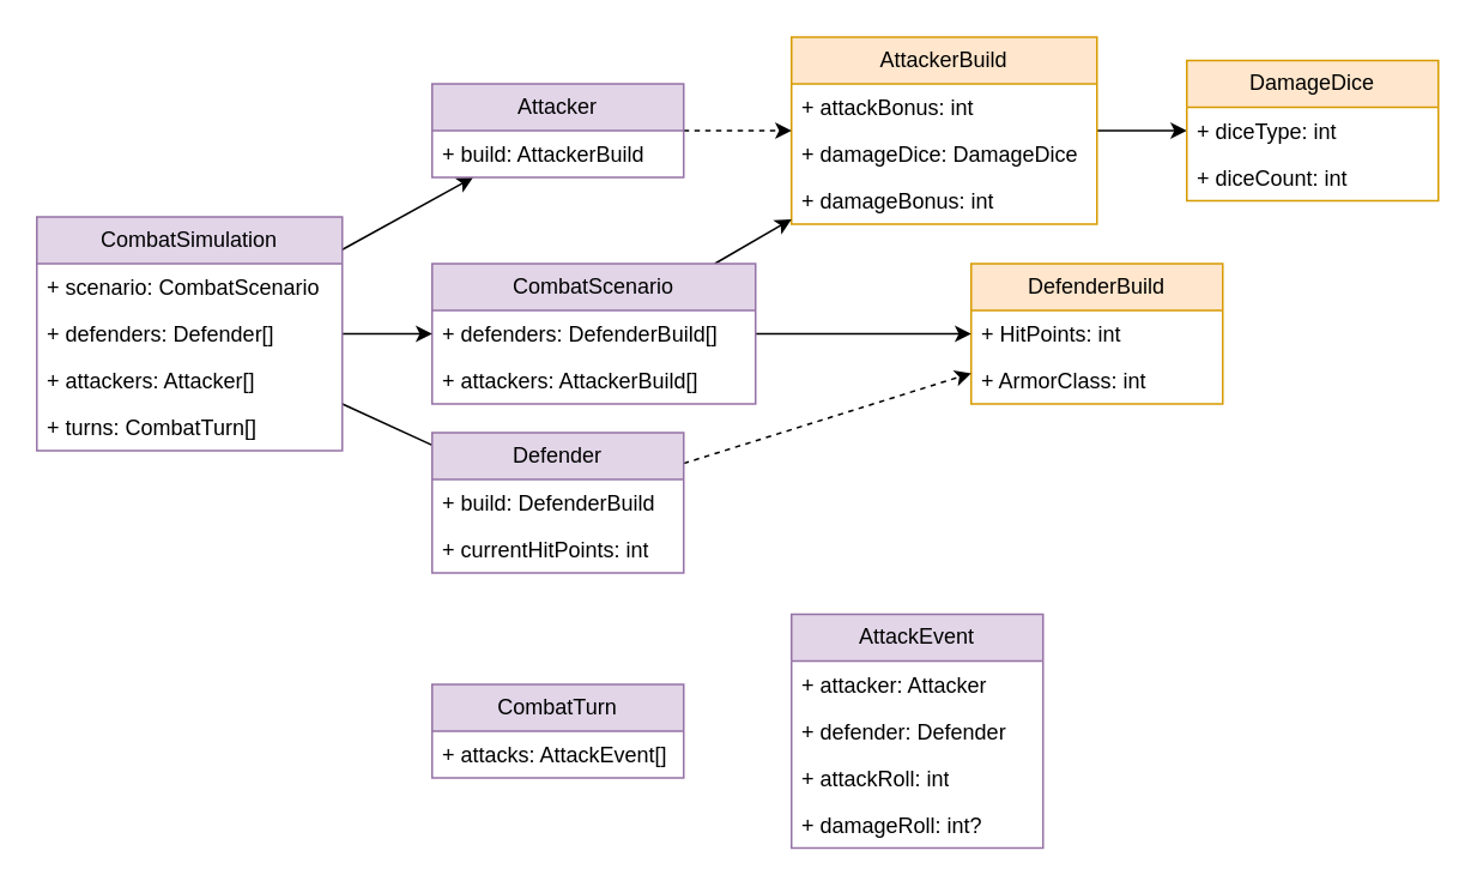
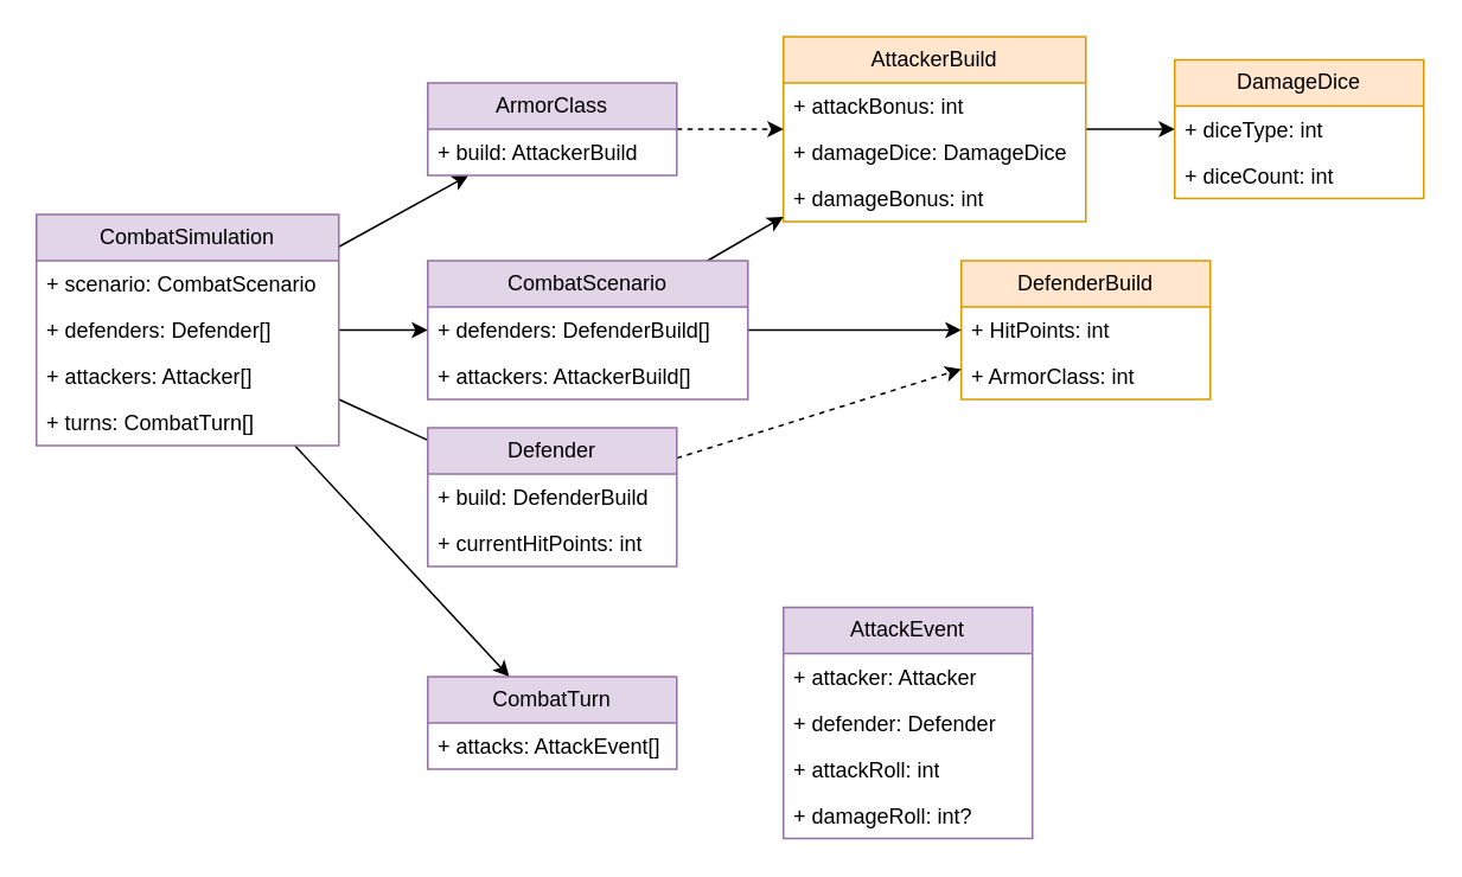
  <mxCell id="0" />
  <mxCell id="1" parent="0" />
  <mxCell id="2" style="rounded=0;orthogonalLoop=1;jettySize=auto;html=1;endArrow=none;" edge="1" parent="1" source="29" target="21"><mxGeometry relative="1" as="geometry"><mxPoint x="620" y="350" as="sourcePoint" /></mxGeometry></mxCell>
  <mxCell id="3" style="rounded=0;orthogonalLoop=1;jettySize=auto;html=1;" edge="1" parent="1" source="29" target="25"><mxGeometry relative="1" as="geometry"><mxPoint x="620" y="350" as="sourcePoint" /></mxGeometry></mxCell>
  <mxCell id="4" value="DefenderBuild" style="swimlane;fontStyle=0;childLayout=stackLayout;horizontal=1;startSize=26;fillColor=#ffe6cc;horizontalStack=0;resizeParent=1;resizeParentMax=0;resizeLast=0;collapsible=1;marginBottom=0;whiteSpace=wrap;html=1;strokeColor=#d79b00;" vertex="1" parent="1"><mxGeometry x="540" y="146" width="140" height="78" as="geometry" /></mxCell>
  <mxCell id="5" value="+ HitPoints: int" style="text;strokeColor=none;fillColor=none;align=left;verticalAlign=top;spacingLeft=4;spacingRight=4;overflow=hidden;rotatable=0;points=[[0,0.5],[1,0.5]];portConstraint=eastwest;whiteSpace=wrap;html=1;" vertex="1" parent="4"><mxGeometry y="26" width="140" height="26" as="geometry" /></mxCell>
  <mxCell id="6" value="+ ArmorClass: int" style="text;strokeColor=none;fillColor=none;align=left;verticalAlign=top;spacingLeft=4;spacingRight=4;overflow=hidden;rotatable=0;points=[[0,0.5],[1,0.5]];portConstraint=eastwest;whiteSpace=wrap;html=1;" vertex="1" parent="4"><mxGeometry y="52" width="140" height="26" as="geometry" /></mxCell>
  <mxCell id="7" style="edgeStyle=orthogonalEdgeStyle;rounded=0;orthogonalLoop=1;jettySize=auto;html=1;" edge="1" parent="1" source="8" target="12"><mxGeometry relative="1" as="geometry" /></mxCell>
  <mxCell id="8" value="AttackerBuild" style="swimlane;fontStyle=0;childLayout=stackLayout;horizontal=1;startSize=26;fillColor=#ffe6cc;horizontalStack=0;resizeParent=1;resizeParentMax=0;resizeLast=0;collapsible=1;marginBottom=0;whiteSpace=wrap;html=1;strokeColor=#d79b00;" vertex="1" parent="1"><mxGeometry x="440" y="20" width="170" height="104" as="geometry" /></mxCell>
  <mxCell id="9" value="+ attackBonus: int" style="text;strokeColor=none;fillColor=none;align=left;verticalAlign=top;spacingLeft=4;spacingRight=4;overflow=hidden;rotatable=0;points=[[0,0.5],[1,0.5]];portConstraint=eastwest;whiteSpace=wrap;html=1;" vertex="1" parent="8"><mxGeometry y="26" width="170" height="26" as="geometry" /></mxCell>
  <mxCell id="10" value="+ damageDice: DamageDice" style="text;strokeColor=none;fillColor=none;align=left;verticalAlign=top;spacingLeft=4;spacingRight=4;overflow=hidden;rotatable=0;points=[[0,0.5],[1,0.5]];portConstraint=eastwest;whiteSpace=wrap;html=1;" vertex="1" parent="8"><mxGeometry y="52" width="170" height="26" as="geometry" /></mxCell>
  <mxCell id="11" value="+ damageBonus: int" style="text;strokeColor=none;fillColor=none;align=left;verticalAlign=top;spacingLeft=4;spacingRight=4;overflow=hidden;rotatable=0;points=[[0,0.5],[1,0.5]];portConstraint=eastwest;whiteSpace=wrap;html=1;" vertex="1" parent="8"><mxGeometry y="78" width="170" height="26" as="geometry" /></mxCell>
  <mxCell id="12" value="DamageDice" style="swimlane;fontStyle=0;childLayout=stackLayout;horizontal=1;startSize=26;fillColor=#ffe6cc;horizontalStack=0;resizeParent=1;resizeParentMax=0;resizeLast=0;collapsible=1;marginBottom=0;whiteSpace=wrap;html=1;strokeColor=#d79b00;" vertex="1" parent="1"><mxGeometry x="660" y="33" width="140" height="78" as="geometry" /></mxCell>
  <mxCell id="13" value="+ diceType: int" style="text;strokeColor=none;fillColor=none;align=left;verticalAlign=top;spacingLeft=4;spacingRight=4;overflow=hidden;rotatable=0;points=[[0,0.5],[1,0.5]];portConstraint=eastwest;whiteSpace=wrap;html=1;" vertex="1" parent="12"><mxGeometry y="26" width="140" height="26" as="geometry" /></mxCell>
  <mxCell id="14" value="+ diceCount: int" style="text;strokeColor=none;fillColor=none;align=left;verticalAlign=top;spacingLeft=4;spacingRight=4;overflow=hidden;rotatable=0;points=[[0,0.5],[1,0.5]];portConstraint=eastwest;whiteSpace=wrap;html=1;" vertex="1" parent="12"><mxGeometry y="52" width="140" height="26" as="geometry" /></mxCell>
  <mxCell id="15" style="rounded=0;orthogonalLoop=1;jettySize=auto;html=1;" edge="1" parent="1" source="17" target="8"><mxGeometry relative="1" as="geometry" /></mxCell>
  <mxCell id="16" style="rounded=0;orthogonalLoop=1;jettySize=auto;html=1;" edge="1" parent="1" source="17" target="4"><mxGeometry relative="1" as="geometry" /></mxCell>
  <mxCell id="17" value="CombatScenario" style="swimlane;fontStyle=0;childLayout=stackLayout;horizontal=1;startSize=26;fillColor=#e1d5e7;horizontalStack=0;resizeParent=1;resizeParentMax=0;resizeLast=0;collapsible=1;marginBottom=0;whiteSpace=wrap;html=1;strokeColor=#9673a6;" vertex="1" parent="1"><mxGeometry x="240" y="146" width="180" height="78" as="geometry" /></mxCell>
  <mxCell id="18" value="+ defenders: DefenderBuild[]" style="text;strokeColor=none;fillColor=none;align=left;verticalAlign=top;spacingLeft=4;spacingRight=4;overflow=hidden;rotatable=0;points=[[0,0.5],[1,0.5]];portConstraint=eastwest;whiteSpace=wrap;html=1;" vertex="1" parent="17"><mxGeometry y="26" width="180" height="26" as="geometry" /></mxCell>
  <mxCell id="19" value="+ attackers: AttackerBuild[]" style="text;strokeColor=none;fillColor=none;align=left;verticalAlign=top;spacingLeft=4;spacingRight=4;overflow=hidden;rotatable=0;points=[[0,0.5],[1,0.5]];portConstraint=eastwest;whiteSpace=wrap;html=1;" vertex="1" parent="17"><mxGeometry y="52" width="180" height="26" as="geometry" /></mxCell>
  <mxCell id="20" style="rounded=0;orthogonalLoop=1;jettySize=auto;html=1;dashed=1;" edge="1" parent="1" source="21" target="4"><mxGeometry relative="1" as="geometry" /></mxCell>
  <mxCell id="21" value="Defender" style="swimlane;fontStyle=0;childLayout=stackLayout;horizontal=1;startSize=26;fillColor=#e1d5e7;horizontalStack=0;resizeParent=1;resizeParentMax=0;resizeLast=0;collapsible=1;marginBottom=0;whiteSpace=wrap;html=1;strokeColor=#9673a6;" vertex="1" parent="1"><mxGeometry x="240" y="240" width="140" height="78" as="geometry" /></mxCell>
  <mxCell id="22" value="+ build: DefenderBuild" style="text;strokeColor=none;fillColor=none;align=left;verticalAlign=top;spacingLeft=4;spacingRight=4;overflow=hidden;rotatable=0;points=[[0,0.5],[1,0.5]];portConstraint=eastwest;whiteSpace=wrap;html=1;" vertex="1" parent="21"><mxGeometry y="26" width="140" height="26" as="geometry" /></mxCell>
  <mxCell id="23" value="+ currentHitPoints: int" style="text;strokeColor=none;fillColor=none;align=left;verticalAlign=top;spacingLeft=4;spacingRight=4;overflow=hidden;rotatable=0;points=[[0,0.5],[1,0.5]];portConstraint=eastwest;whiteSpace=wrap;html=1;" vertex="1" parent="21"><mxGeometry y="52" width="140" height="26" as="geometry" /></mxCell>
  <mxCell id="24" style="edgeStyle=orthogonalEdgeStyle;rounded=0;orthogonalLoop=1;jettySize=auto;html=1;dashed=1;" edge="1" parent="1" source="25" target="8"><mxGeometry relative="1" as="geometry" /></mxCell>
- <mxCell id="25" value="Attacker" style="swimlane;fontStyle=0;childLayout=stackLayout;horizontal=1;startSize=26;fillColor=#e1d5e7;horizontalStack=0;resizeParent=1;resizeParentMax=0;resizeLast=0;collapsible=1;marginBottom=0;whiteSpace=wrap;html=1;strokeColor=#9673a6;" vertex="1" parent="1"><mxGeometry x="240" y="46" width="140" height="52" as="geometry" /></mxCell>
+ <mxCell id="25" value="ArmorClass" style="swimlane;fontStyle=0;childLayout=stackLayout;horizontal=1;startSize=26;fillColor=#e1d5e7;horizontalStack=0;resizeParent=1;resizeParentMax=0;resizeLast=0;collapsible=1;marginBottom=0;whiteSpace=wrap;html=1;strokeColor=#9673a6;" vertex="1" parent="1"><mxGeometry x="240" y="46" width="140" height="52" as="geometry" /></mxCell>
  <mxCell id="26" value="+ build: AttackerBuild" style="text;strokeColor=none;fillColor=none;align=left;verticalAlign=top;spacingLeft=4;spacingRight=4;overflow=hidden;rotatable=0;points=[[0,0.5],[1,0.5]];portConstraint=eastwest;whiteSpace=wrap;html=1;" vertex="1" parent="25"><mxGeometry y="26" width="140" height="26" as="geometry" /></mxCell>
  <mxCell id="27" style="rounded=0;orthogonalLoop=1;jettySize=auto;html=1;" edge="1" parent="1" source="29" target="17"><mxGeometry relative="1" as="geometry" /></mxCell>
+ <mxCell id="28" style="rounded=0;orthogonalLoop=1;jettySize=auto;html=1;" edge="1" parent="1" source="29" target="34"><mxGeometry relative="1" as="geometry" /></mxCell>
  <mxCell id="29" value="CombatSimulation" style="swimlane;fontStyle=0;childLayout=stackLayout;horizontal=1;startSize=26;fillColor=#e1d5e7;horizontalStack=0;resizeParent=1;resizeParentMax=0;resizeLast=0;collapsible=1;marginBottom=0;whiteSpace=wrap;html=1;strokeColor=#9673a6;" vertex="1" parent="1"><mxGeometry x="20" y="120" width="170" height="130" as="geometry" /></mxCell>
  <mxCell id="30" value="+ scenario: CombatScenario" style="text;strokeColor=none;fillColor=none;align=left;verticalAlign=top;spacingLeft=4;spacingRight=4;overflow=hidden;rotatable=0;points=[[0,0.5],[1,0.5]];portConstraint=eastwest;whiteSpace=wrap;html=1;" vertex="1" parent="29"><mxGeometry y="26" width="170" height="26" as="geometry" /></mxCell>
  <mxCell id="31" value="+ defenders: Defender[]" style="text;strokeColor=none;fillColor=none;align=left;verticalAlign=top;spacingLeft=4;spacingRight=4;overflow=hidden;rotatable=0;points=[[0,0.5],[1,0.5]];portConstraint=eastwest;whiteSpace=wrap;html=1;" vertex="1" parent="29"><mxGeometry y="52" width="170" height="26" as="geometry" /></mxCell>
  <mxCell id="32" value="+ attackers: Attacker[]" style="text;strokeColor=none;fillColor=none;align=left;verticalAlign=top;spacingLeft=4;spacingRight=4;overflow=hidden;rotatable=0;points=[[0,0.5],[1,0.5]];portConstraint=eastwest;whiteSpace=wrap;html=1;" vertex="1" parent="29"><mxGeometry y="78" width="170" height="26" as="geometry" /></mxCell>
  <mxCell id="33" value="+ turns: CombatTurn[]" style="text;strokeColor=none;fillColor=none;align=left;verticalAlign=top;spacingLeft=4;spacingRight=4;overflow=hidden;rotatable=0;points=[[0,0.5],[1,0.5]];portConstraint=eastwest;whiteSpace=wrap;html=1;" vertex="1" parent="29"><mxGeometry y="104" width="170" height="26" as="geometry" /></mxCell>
  <mxCell id="34" value="CombatTurn" style="swimlane;fontStyle=0;childLayout=stackLayout;horizontal=1;startSize=26;fillColor=#e1d5e7;horizontalStack=0;resizeParent=1;resizeParentMax=0;resizeLast=0;collapsible=1;marginBottom=0;whiteSpace=wrap;html=1;strokeColor=#9673a6;" vertex="1" parent="1"><mxGeometry x="240" y="380" width="140" height="52" as="geometry" /></mxCell>
  <mxCell id="35" value="+ attacks: AttackEvent[]" style="text;strokeColor=none;fillColor=none;align=left;verticalAlign=top;spacingLeft=4;spacingRight=4;overflow=hidden;rotatable=0;points=[[0,0.5],[1,0.5]];portConstraint=eastwest;whiteSpace=wrap;html=1;" vertex="1" parent="34"><mxGeometry y="26" width="140" height="26" as="geometry" /></mxCell>
  <mxCell id="36" value="AttackEvent" style="swimlane;fontStyle=0;childLayout=stackLayout;horizontal=1;startSize=26;fillColor=#e1d5e7;horizontalStack=0;resizeParent=1;resizeParentMax=0;resizeLast=0;collapsible=1;marginBottom=0;whiteSpace=wrap;html=1;strokeColor=#9673a6;" vertex="1" parent="1"><mxGeometry x="440" y="341" width="140" height="130" as="geometry" /></mxCell>
  <mxCell id="37" value="+ attacker: Attacker" style="text;strokeColor=none;fillColor=none;align=left;verticalAlign=top;spacingLeft=4;spacingRight=4;overflow=hidden;rotatable=0;points=[[0,0.5],[1,0.5]];portConstraint=eastwest;whiteSpace=wrap;html=1;" vertex="1" parent="36"><mxGeometry y="26" width="140" height="26" as="geometry" /></mxCell>
  <mxCell id="38" value="+ defender: Defender" style="text;strokeColor=none;fillColor=none;align=left;verticalAlign=top;spacingLeft=4;spacingRight=4;overflow=hidden;rotatable=0;points=[[0,0.5],[1,0.5]];portConstraint=eastwest;whiteSpace=wrap;html=1;" vertex="1" parent="36"><mxGeometry y="52" width="140" height="26" as="geometry" /></mxCell>
  <mxCell id="39" value="+ attackRoll: int" style="text;strokeColor=none;fillColor=none;align=left;verticalAlign=top;spacingLeft=4;spacingRight=4;overflow=hidden;rotatable=0;points=[[0,0.5],[1,0.5]];portConstraint=eastwest;whiteSpace=wrap;html=1;" vertex="1" parent="36"><mxGeometry y="78" width="140" height="26" as="geometry" /></mxCell>
  <mxCell id="40" value="+ damageRoll: int?" style="text;strokeColor=none;fillColor=none;align=left;verticalAlign=top;spacingLeft=4;spacingRight=4;overflow=hidden;rotatable=0;points=[[0,0.5],[1,0.5]];portConstraint=eastwest;whiteSpace=wrap;html=1;" vertex="1" parent="36"><mxGeometry y="104" width="140" height="26" as="geometry" /></mxCell>
